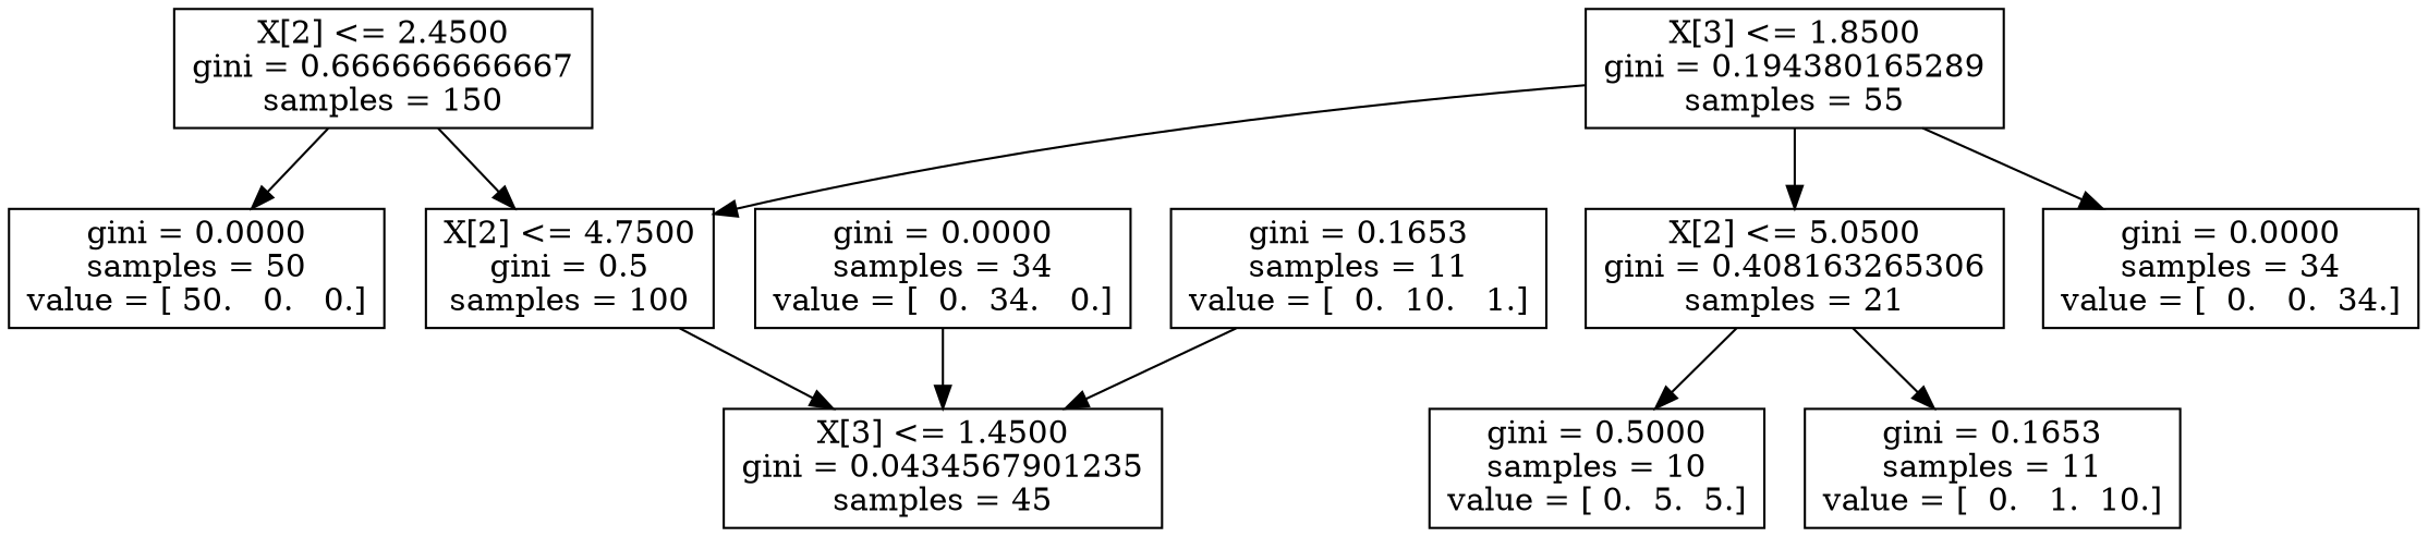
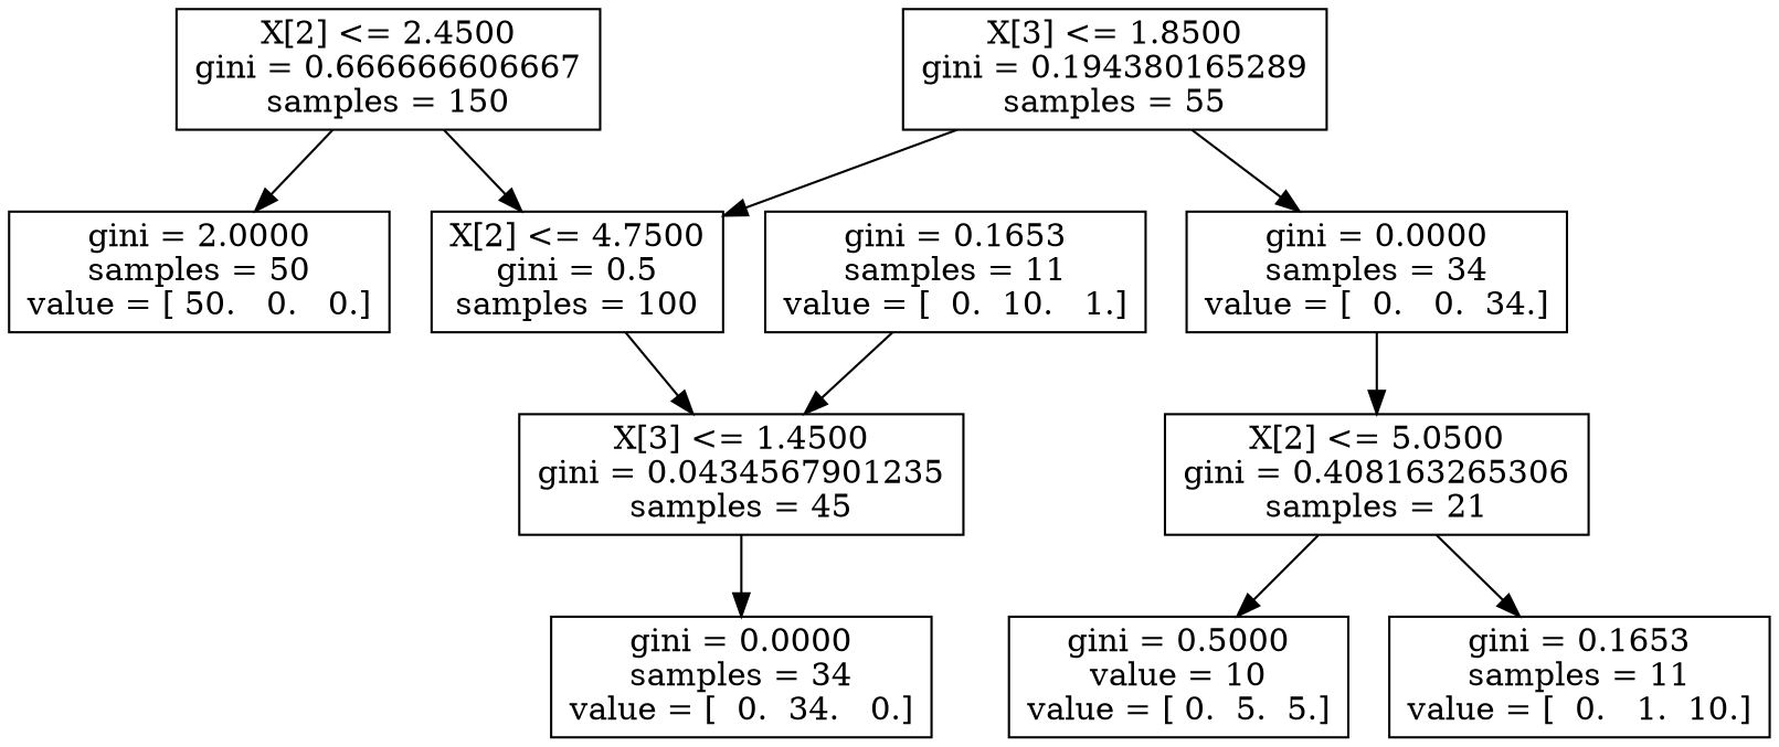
  digraph {
    node [shape=box]
-   n1 [label="X[2] <= 2.4500\ngini = 0.666666666667\nsamples = 150"]
-   n2 [label="gini = 0.0000\nsamples = 50\nvalue = [ 50.   0.   0.]"]
+   n1 [label="X[2] <= 2.4500\ngini = 0.666666606667\nsamples = 150"]
+   n2 [label="gini = 2.0000\nsamples = 50\nvalue = [ 50.   0.   0.]"]
    n3 [label="X[2] <= 4.7500\ngini = 0.5\nsamples = 100"]
    n4 [label="X[3] <= 1.4500\ngini = 0.0434567901235\nsamples = 45"]
    n5 [label="gini = 0.0000\nsamples = 34\nvalue = [  0.  34.   0.]"]
    n6 [label="X[3] <= 1.8500\ngini = 0.194380165289\nsamples = 55"]
    n7 [label="X[2] <= 5.0500\ngini = 0.408163265306\nsamples = 21"]
    n8 [label="gini = 0.0000\nsamples = 34\nvalue = [  0.   0.  34.]"]
    n9 [label="gini = 0.1653\nsamples = 11\nvalue = [  0.  10.   1.]"]
-   n10 [label="gini = 0.5000\nsamples = 10\nvalue = [ 0.  5.  5.]"]
+   n10 [label="gini = 0.5000\nvalue = 10\nvalue = [ 0.  5.  5.]"]
    n11 [label="gini = 0.1653\nsamples = 11\nvalue = [  0.   1.  10.]"]
    n1 -> n2
    n1 -> n3
    n3 -> n4
-   n5 -> n4
+   n4 -> n5
    n6 -> n3
-   n6 -> n7
+   n8 -> n7
    n6 -> n8
    n7 -> n10
    n7 -> n11
    n9 -> n4
  }
